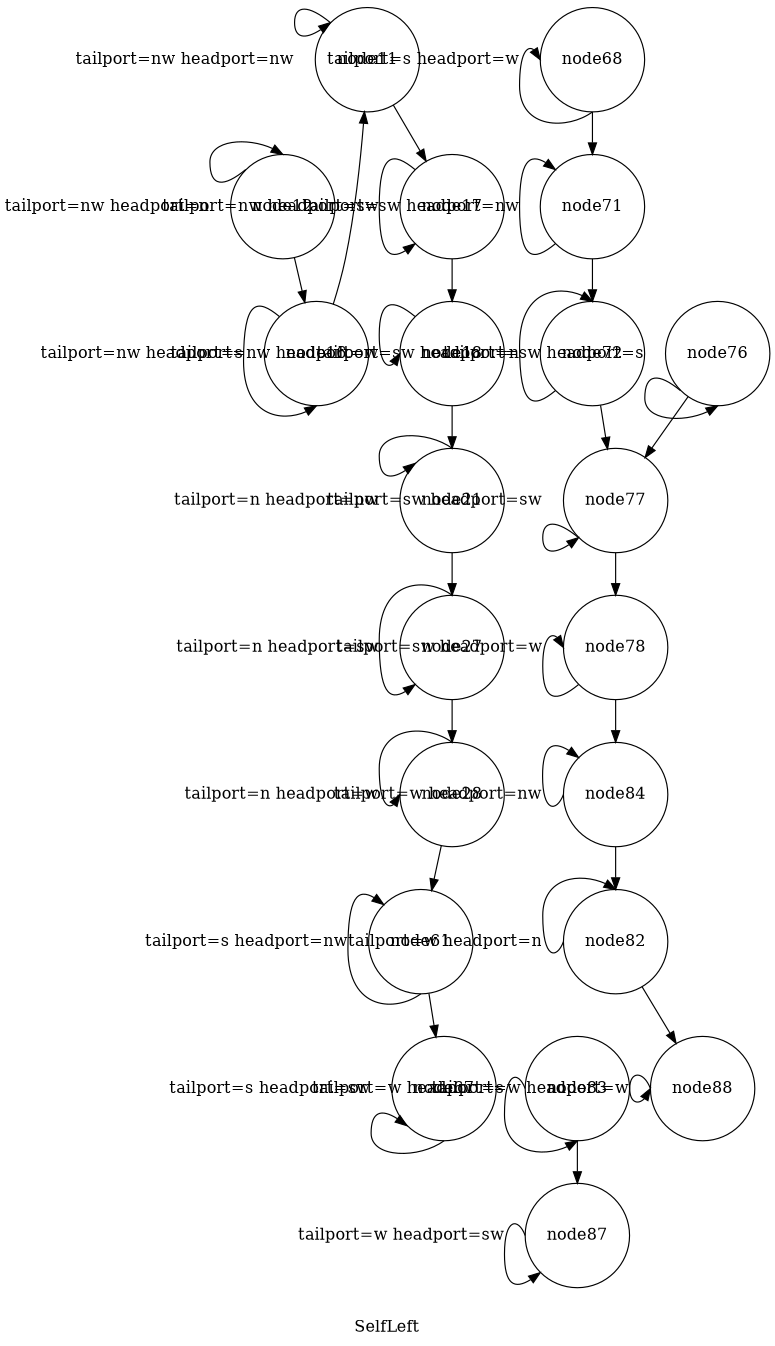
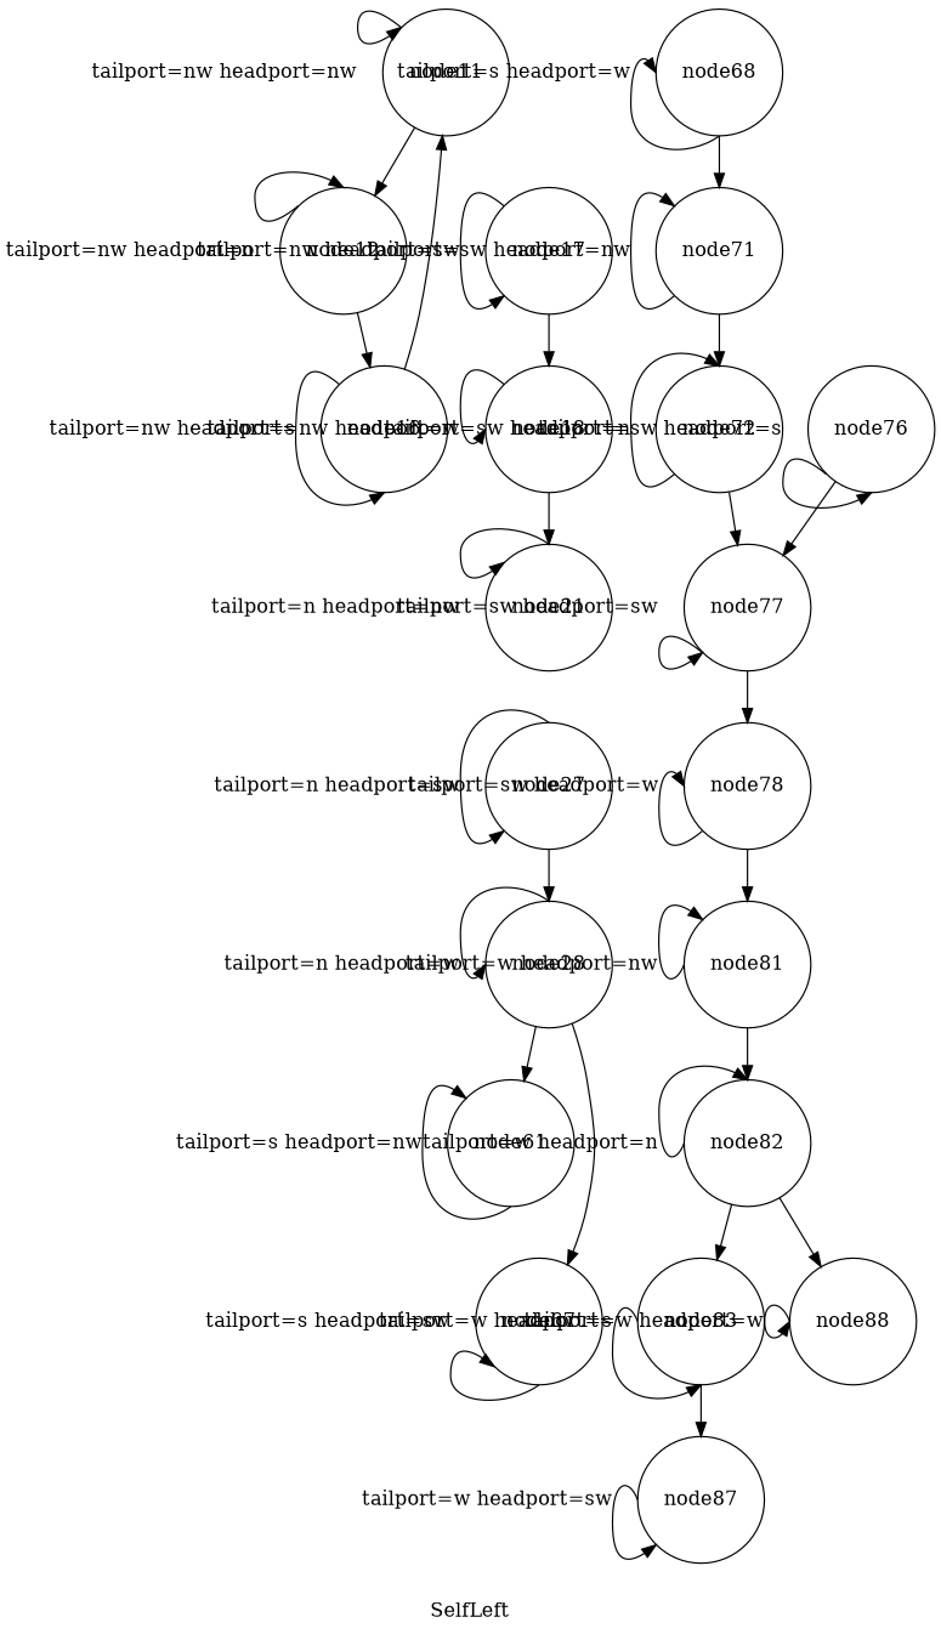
  digraph {
    label=SelfLeft
    node [shape=circle]
    node11
    node12
    node16
    node17
    node18
    node21
    node27
    node28
    node61
    node67
    node68
    node71
    node72
    node77
    node76
    node78
-   node81 [label=node84]
+   node81
    node82
    n19 [label=node83]
    node88
    node87
    node11 -> node11 [headport=nw label="tailport=nw headport=nw" tailport=nw]
-   node11 -> node17
+   node11 -> node12
    node12 -> node12 [headport=n label="tailport=nw headport=n" tailport=nw]
    node12 -> node16
    node16 -> node11
    node16 -> node16 [headport=s label="tailport=nw headport=s" tailport=nw]
    node17 -> node17 [headport=sw label="tailport=nw headport=sw" tailport=nw]
    node17 -> node18
    node18 -> node18 [headport=w label="tailport=nw headport=w" tailport=nw]
    node18 -> node21
    node21 -> node21 [headport=nw label="tailport=n headport=nw" tailport=n]
-   node21 -> node27
    node27 -> node27 [headport=sw label="tailport=n headport=sw" tailport=n]
    node27 -> node28
    node28 -> node28 [headport=w label="tailport=n headport=w" tailport=n]
    node28 -> node61
    node61 -> node61 [headport=nw label="tailport=s headport=nw" tailport=s]
-   node61 -> node67
+   node28 -> node67
    node67 -> node67 [headport=sw label="tailport=s headport=sw" tailport=s]
    node68 -> node68 [headport=w label="tailport=s headport=w" tailport=s]
    node68 -> node71
    node71 -> node71 [headport=nw label="tailport=sw headport=nw" tailport=sw]
    node71 -> node72
    node72 -> node72 [headport=n label="tailport=sw headport=n" tailport=sw]
    node72 -> node77
    node77 -> node77 [headport=sw label="tailport=sw headport=sw" tailport=sw]
    node77 -> node78
    node76 -> node77
    node76 -> node76 [headport=s label="tailport=sw headport=s" tailport=sw]
    node78 -> node78 [headport=w label="tailport=sw headport=w" tailport=sw]
    node78 -> node81
    node81 -> node81 [headport=nw label="tailport=w headport=nw" tailport=w]
    node81 -> node82
    node82 -> node82 [headport=n label="tailport=w headport=n" tailport=w]
+   node82 -> n19
    node82 -> node88
    n19 -> n19 [headport=s label="tailport=w headport=s" tailport=w]
    n19 -> node87
    node88 -> node88 [headport=w label="tailport=w headport=w" tailport=w]
    node87 -> node87 [headport=sw label="tailport=w headport=sw" tailport=w]
  }
